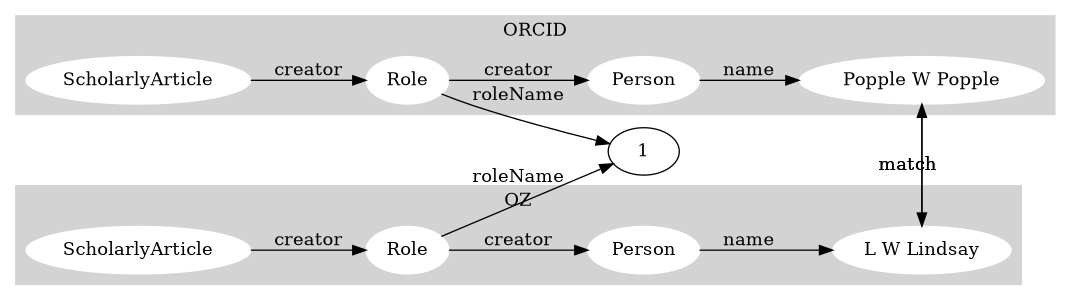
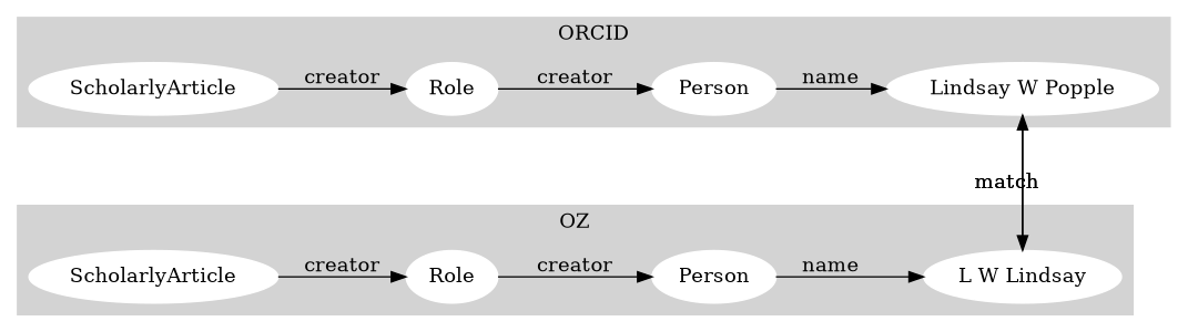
  digraph {
    newrank=true
    rankdir=LR
    node [color=white style=filled]
    n1 [label=ScholarlyArticle]
    n2 [label=ScholarlyArticle]
-   n3 [label="Popple W Popple"]
+   n3 [label="Lindsay W Popple"]
    n4 [label="L W Lindsay"]
    n5 [label=Role]
    n6 [label=Person]
    n7 [label=Role]
    n8 [label=Person]
-   1 [color="" style=""]
    subgraph sub_1 {
      rank=same
      n1
      n2
    }
    subgraph sub_2 {
      rank=same
      n3
      n4
    }
    subgraph cluster_3 {
      color=lightgrey
      label=ORCID
      style=filled
      n1
      n3
      n5
      n6
    }
    subgraph cluster_4 {
      color=lightgrey
      label=OZ
      style=filled
      n2
      n4
      n7
      n8
    }
    n1 -> n5 [label=creator]
    n2 -> n7 [label=creator]
    n3 -> n4 [label=match]
    n4 -> n3 [label=match]
    n5 -> n6 [label=creator]
-   n5 -> 1 [label=roleName]
    n6 -> n3 [label=name]
    n7 -> n8 [label=creator]
-   n7 -> 1 [label=roleName]
    n8 -> n4 [label=name]
  }
